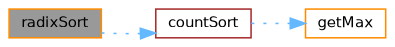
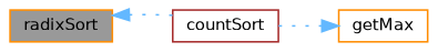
  digraph {
    rankdir=LR
    node [color=darkorange fillcolor=white fontname=Helvetica fontsize=10 shape=box style=filled]
    edge [color=steelblue1 fontname=Helvetica fontsize=10 labelfontname=Helvetica labelfontsize=10 style=dotted]
    n1 [fillcolor=grey60 fontcolor=black height=0.2 label=radixSort width=0.4]
    n2 [color=brown height=0.2 label=countSort width=0.4]
    n3 [height=0.2 label=getMax width=0.4]
-   n1 -> n2
+   n2 -> n1
    n2 -> n3
  }
